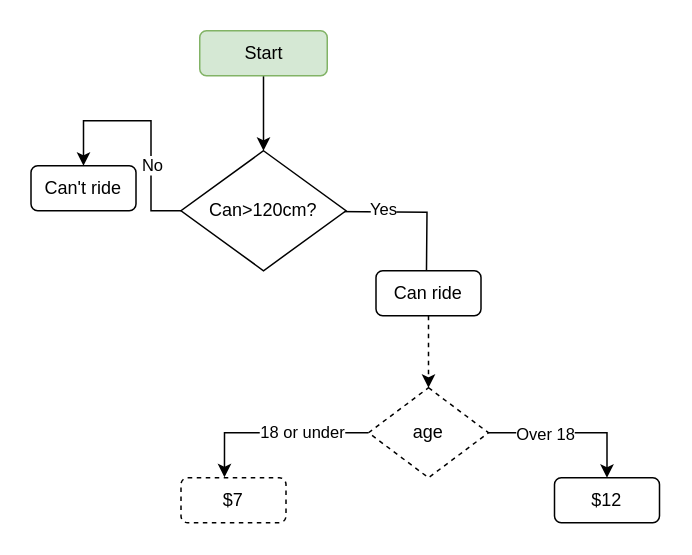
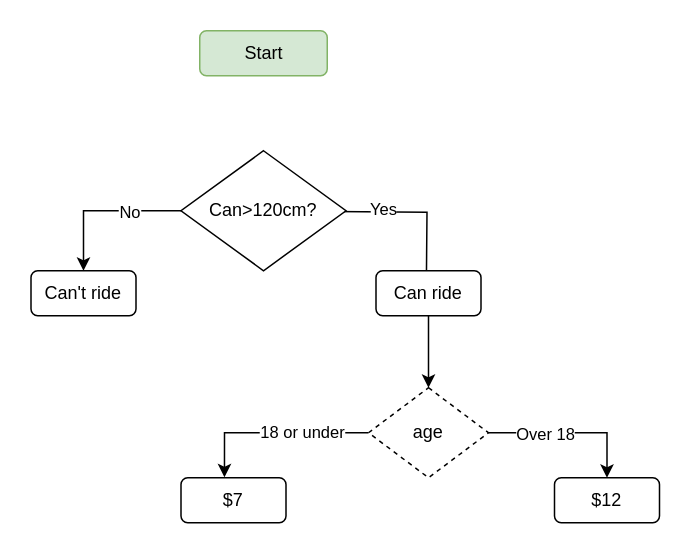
  <mxCell id="0" />
  <mxCell id="1" parent="0" />
- <mxCell id="2" value="" style="edgeStyle=orthogonalEdgeStyle;rounded=0;orthogonalLoop=1;jettySize=auto;html=1;" edge="1" parent="1" source="3" target="8"><mxGeometry relative="1" as="geometry" /></mxCell>
  <mxCell id="3" value="Start" style="rounded=1;whiteSpace=wrap;html=1;fillColor=#d5e8d4;strokeColor=#82b366;" vertex="1" parent="1"><mxGeometry x="132.5" y="20" width="85" height="30" as="geometry" /></mxCell>
  <mxCell id="4" style="edgeStyle=orthogonalEdgeStyle;rounded=0;orthogonalLoop=1;jettySize=auto;html=1;entryX=0.5;entryY=0;entryDx=0;entryDy=0;" edge="1" parent="1" source="8" target="9"><mxGeometry relative="1" as="geometry" /></mxCell>
  <mxCell id="5" value="No" style="edgeLabel;html=1;align=center;verticalAlign=middle;resizable=0;points=[];" vertex="1" connectable="0" parent="4"><mxGeometry x="-0.337" relative="1" as="geometry"><mxPoint as="offset" /></mxGeometry></mxCell>
  <mxCell id="6" style="edgeStyle=orthogonalEdgeStyle;rounded=0;orthogonalLoop=1;jettySize=auto;html=1;entryX=0.621;entryY=-0.018;entryDx=0;entryDy=0;entryPerimeter=0;" edge="1" parent="1"><mxGeometry relative="1" as="geometry"><mxPoint x="283.47" y="200" as="targetPoint" /><mxPoint x="220" y="140.54" as="sourcePoint" /></mxGeometry></mxCell>
  <mxCell id="7" value="Yes" style="edgeLabel;html=1;align=center;verticalAlign=middle;resizable=0;points=[];" vertex="1" connectable="0" parent="6"><mxGeometry x="-0.45" y="2" relative="1" as="geometry"><mxPoint as="offset" /></mxGeometry></mxCell>
  <mxCell id="8" value="Can&amp;gt;120cm?" style="rhombus;whiteSpace=wrap;html=1;" vertex="1" parent="1"><mxGeometry x="120" y="100" width="110" height="80" as="geometry" /></mxCell>
- <mxCell id="9" value="Can't ride" style="rounded=1;whiteSpace=wrap;html=1;" vertex="1" parent="1"><mxGeometry x="20" y="110" width="70" height="30" as="geometry" /></mxCell>
- <mxCell id="10" value="" style="edgeStyle=orthogonalEdgeStyle;rounded=0;orthogonalLoop=1;jettySize=auto;html=1;dashed=1;" edge="1" parent="1" source="11" target="14"><mxGeometry relative="1" as="geometry" /></mxCell>
+ <mxCell id="9" value="Can't ride" style="rounded=1;whiteSpace=wrap;html=1;" vertex="1" parent="1"><mxGeometry x="20" y="180" width="70" height="30" as="geometry" /></mxCell>
+ <mxCell id="10" value="" style="edgeStyle=orthogonalEdgeStyle;rounded=0;orthogonalLoop=1;jettySize=auto;html=1;" edge="1" parent="1" source="11" target="14"><mxGeometry relative="1" as="geometry" /></mxCell>
  <mxCell id="11" value="Can ride" style="rounded=1;whiteSpace=wrap;html=1;" vertex="1" parent="1"><mxGeometry x="250" y="180" width="70" height="30" as="geometry" /></mxCell>
  <mxCell id="12" style="edgeStyle=orthogonalEdgeStyle;rounded=0;orthogonalLoop=1;jettySize=auto;html=1;entryX=0.5;entryY=0;entryDx=0;entryDy=0;" edge="1" parent="1" source="14" target="15"><mxGeometry relative="1" as="geometry" /></mxCell>
  <mxCell id="13" value="Over 18" style="edgeLabel;html=1;align=center;verticalAlign=middle;resizable=0;points=[];" vertex="1" connectable="0" parent="12"><mxGeometry x="-0.326" relative="1" as="geometry"><mxPoint as="offset" /></mxGeometry></mxCell>
  <mxCell id="14" value="age" style="rhombus;whiteSpace=wrap;html=1;dashed=1;" vertex="1" parent="1"><mxGeometry x="245" y="258" width="80" height="60" as="geometry" /></mxCell>
  <mxCell id="15" value="$12" style="rounded=1;whiteSpace=wrap;html=1;" vertex="1" parent="1"><mxGeometry x="369" y="318" width="70" height="30" as="geometry" /></mxCell>
- <mxCell id="16" value="$7" style="rounded=1;whiteSpace=wrap;html=1;dashed=1;" vertex="1" parent="1"><mxGeometry x="120" y="318" width="70" height="30" as="geometry" /></mxCell>
+ <mxCell id="16" value="$7" style="rounded=1;whiteSpace=wrap;html=1;" vertex="1" parent="1"><mxGeometry x="120" y="318" width="70" height="30" as="geometry" /></mxCell>
  <mxCell id="17" style="edgeStyle=orthogonalEdgeStyle;rounded=0;orthogonalLoop=1;jettySize=auto;html=1;entryX=0.414;entryY=-0.011;entryDx=0;entryDy=0;entryPerimeter=0;" edge="1" parent="1" source="14" target="16"><mxGeometry relative="1" as="geometry" /></mxCell>
  <mxCell id="18" value="18 or under" style="edgeLabel;html=1;align=center;verticalAlign=middle;resizable=0;points=[];" vertex="1" connectable="0" parent="17"><mxGeometry x="-0.286" y="-1" relative="1" as="geometry"><mxPoint as="offset" /></mxGeometry></mxCell>
